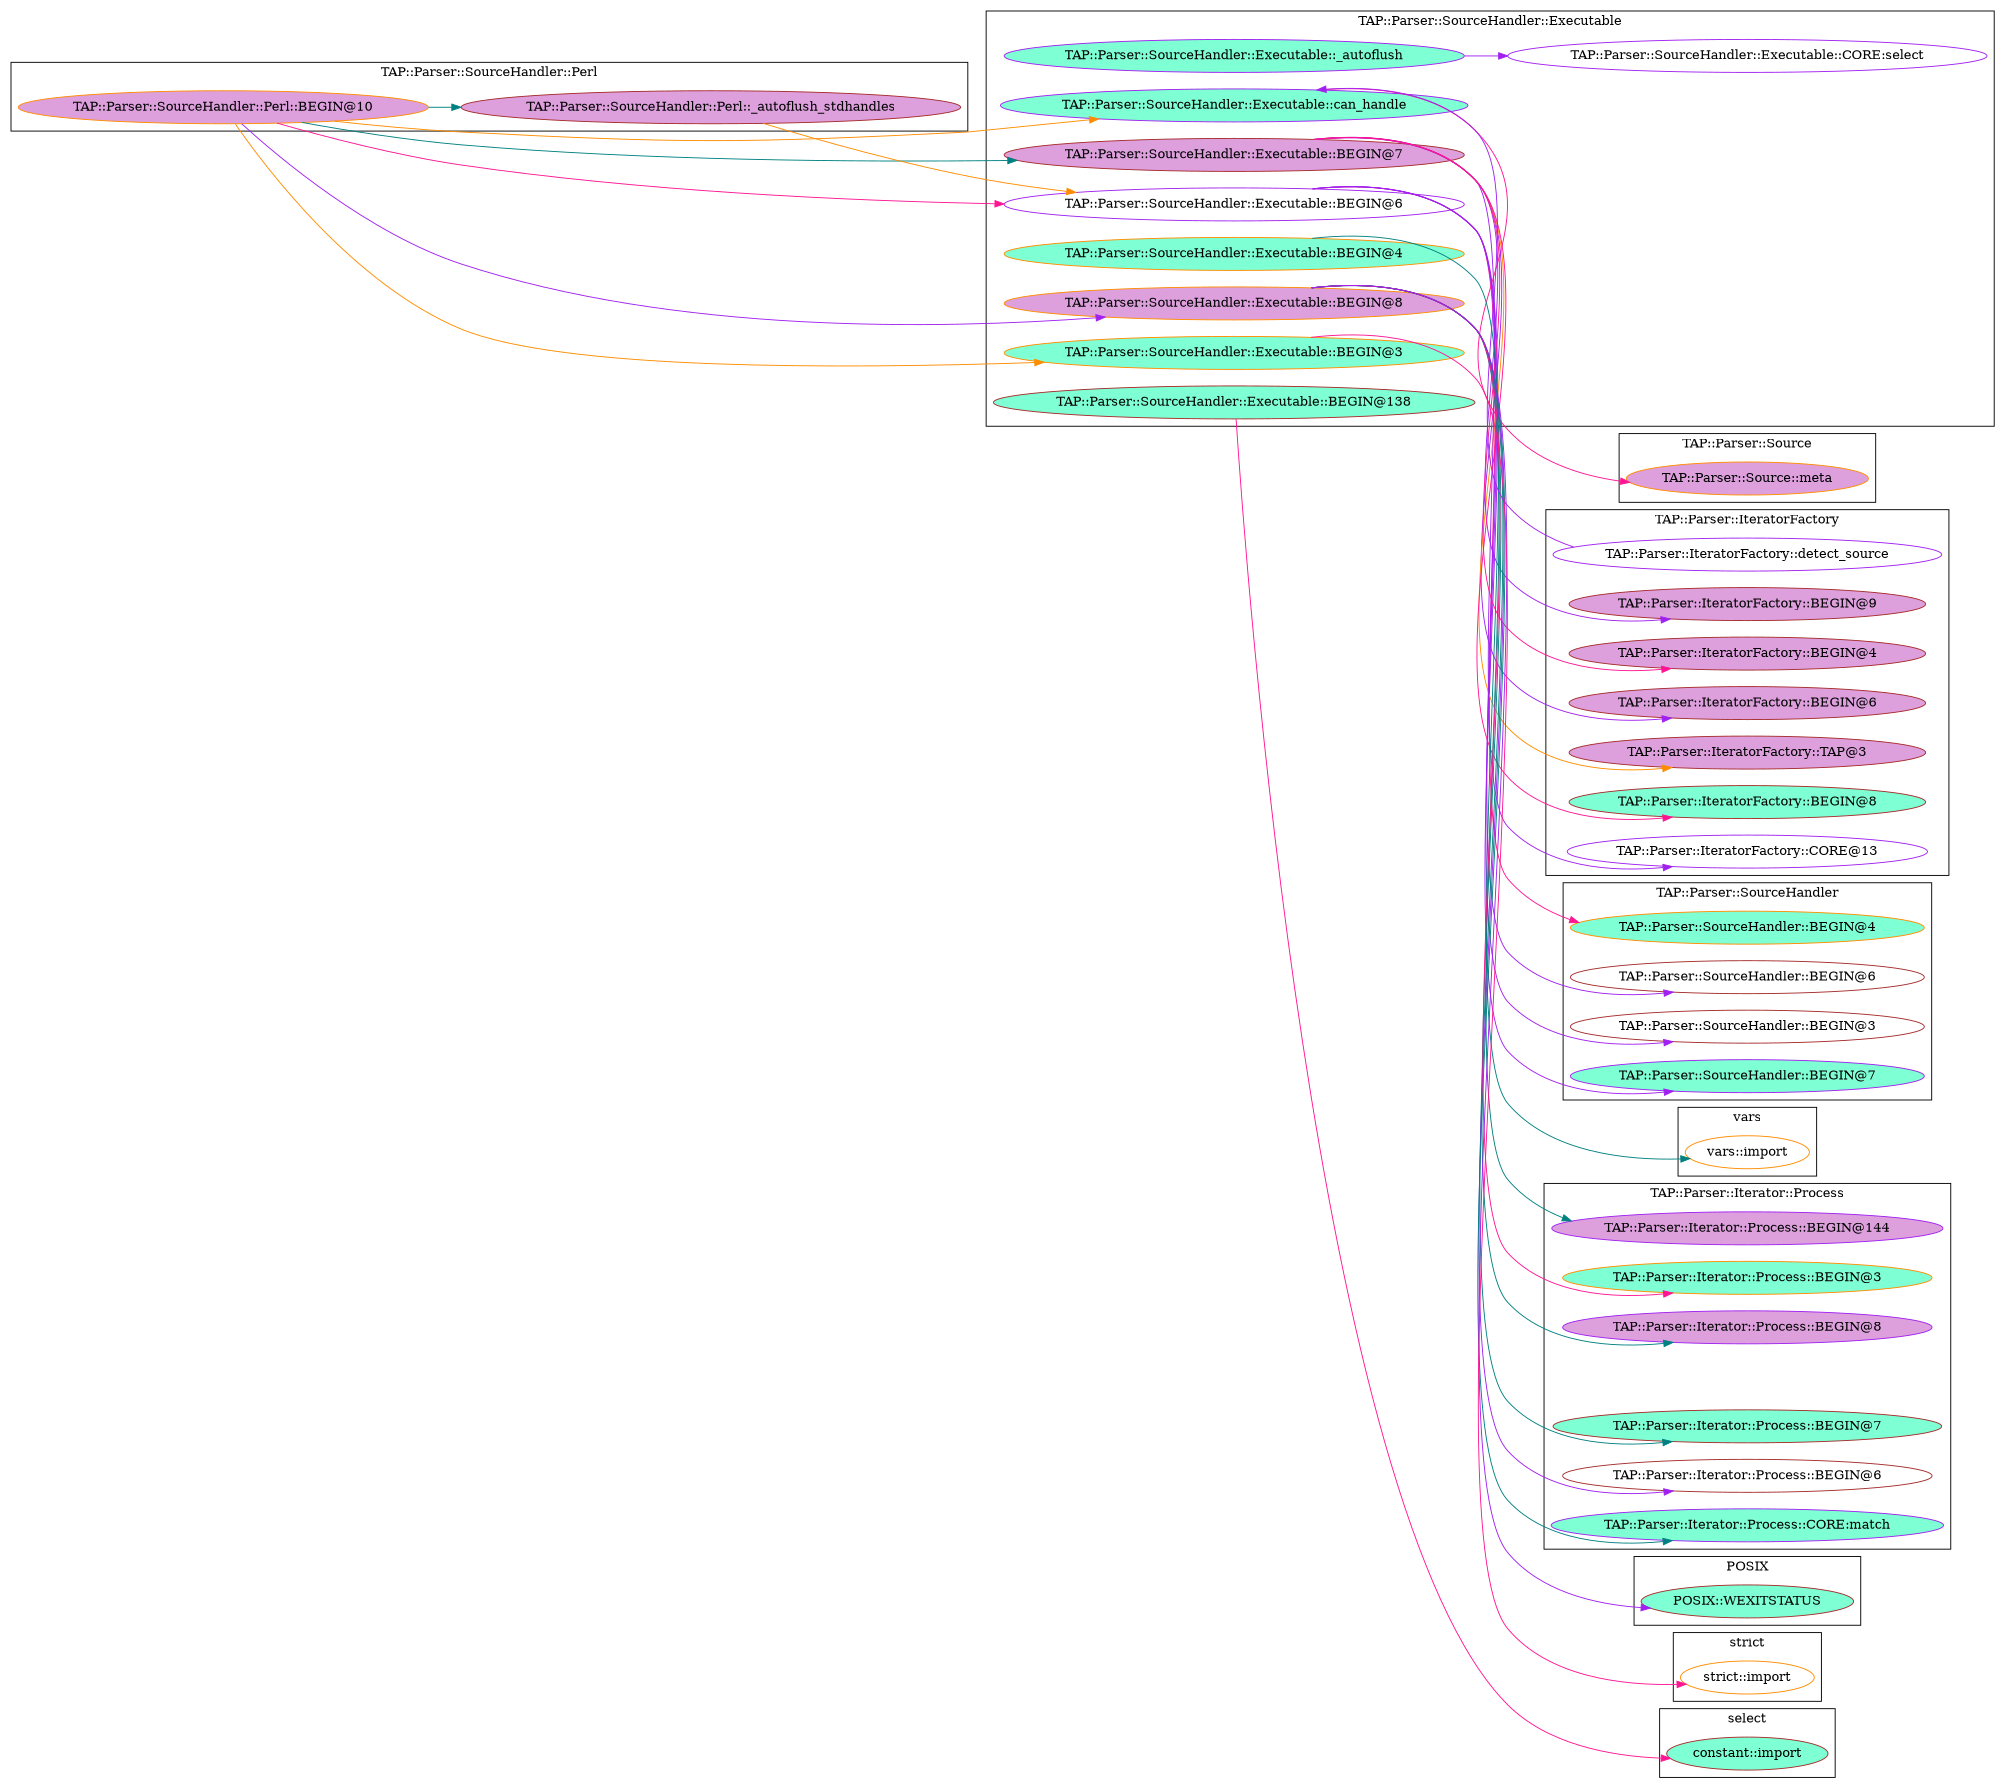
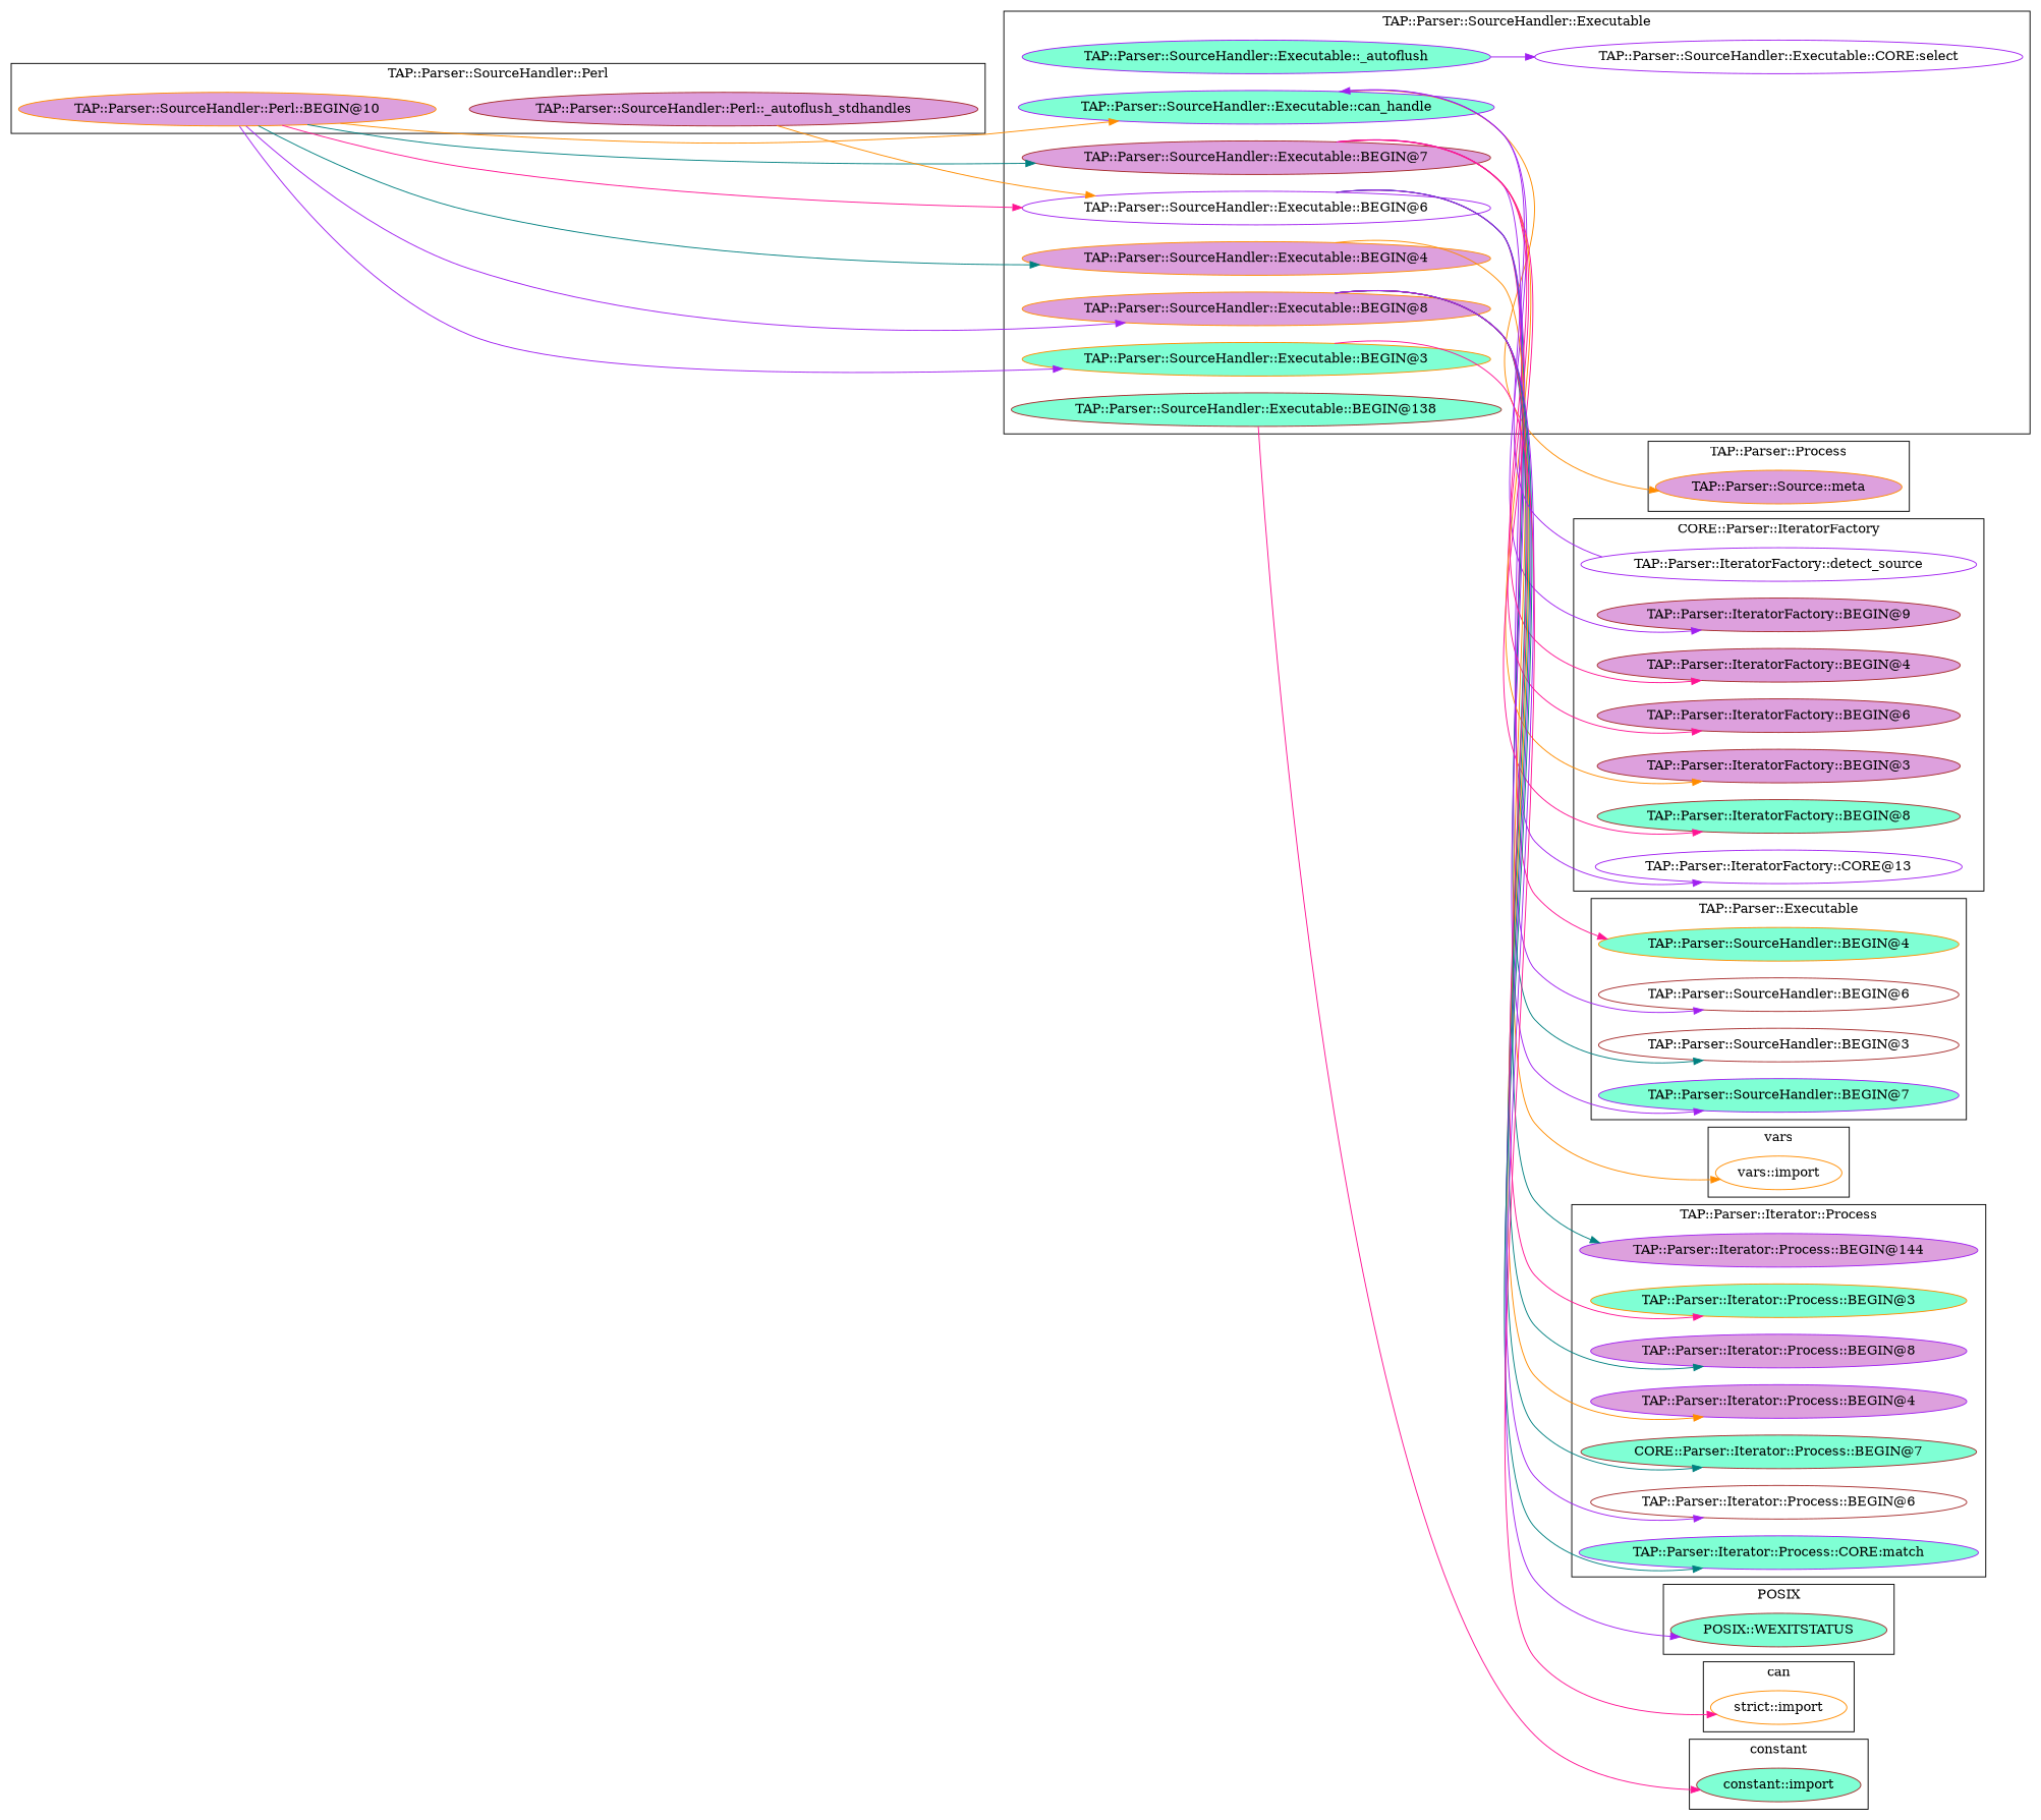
  digraph {
    rankdir=LR
    node [color=brown fillcolor=aquamarine style=filled]
    edge [color=purple]
    "vars::import" [color=darkorange fillcolor=white]
    "TAP::Parser::SourceHandler::Perl::BEGIN@10" [color=darkorange fillcolor=plum]
    "TAP::Parser::SourceHandler::Perl::_autoflush_stdhandles" [fillcolor=plum]
    "strict::import" [color=darkorange fillcolor=white]
    "TAP::Parser::SourceHandler::BEGIN@4" [color=darkorange]
    "TAP::Parser::SourceHandler::BEGIN@6" [fillcolor=white]
    "TAP::Parser::SourceHandler::BEGIN@3" [fillcolor=white]
    "TAP::Parser::SourceHandler::BEGIN@7" [color=purple]
    "TAP::Parser::SourceHandler::Executable::can_handle" [color=purple]
    "TAP::Parser::SourceHandler::Executable::BEGIN@6" [color=purple fillcolor=white]
    "TAP::Parser::SourceHandler::Executable::BEGIN@7" [fillcolor=plum]
-   "TAP::Parser::SourceHandler::Executable::BEGIN@4" [color=darkorange]
+   "TAP::Parser::SourceHandler::Executable::BEGIN@4" [color=darkorange fillcolor=plum]
    "TAP::Parser::SourceHandler::Executable::_autoflush" [color=purple]
    "TAP::Parser::SourceHandler::Executable::BEGIN@8" [color=darkorange fillcolor=plum]
    "TAP::Parser::SourceHandler::Executable::BEGIN@3" [color=darkorange]
    "TAP::Parser::SourceHandler::Executable::CORE:select" [color=purple fillcolor=white]
    "TAP::Parser::SourceHandler::Executable::BEGIN@138"
    "constant::import"
    "TAP::Parser::Source::meta" [color=darkorange fillcolor=plum]
    "TAP::Parser::Iterator::Process::BEGIN@8" [color=purple fillcolor=plum]
-   "TAP::Parser::Iterator::Process::BEGIN@7"
+   "TAP::Parser::Iterator::Process::BEGIN@4" [color=purple fillcolor=plum]
+   "TAP::Parser::Iterator::Process::BEGIN@7" [label="CORE::Parser::Iterator::Process::BEGIN@7"]
    "TAP::Parser::Iterator::Process::BEGIN@6" [fillcolor=white]
    "TAP::Parser::Iterator::Process::CORE:match" [color=purple]
    "TAP::Parser::Iterator::Process::BEGIN@144" [color=purple fillcolor=plum]
    "TAP::Parser::Iterator::Process::BEGIN@3" [color=darkorange]
    "POSIX::WEXITSTATUS"
    "TAP::Parser::IteratorFactory::BEGIN@6" [fillcolor=plum]
-   "TAP::Parser::IteratorFactory::BEGIN@3" [fillcolor=plum label="TAP::Parser::IteratorFactory::TAP@3"]
+   "TAP::Parser::IteratorFactory::BEGIN@3" [fillcolor=plum]
    "TAP::Parser::IteratorFactory::BEGIN@9" [fillcolor=plum]
    n31 [color=purple fillcolor=white label="TAP::Parser::IteratorFactory::CORE@13"]
    "TAP::Parser::IteratorFactory::BEGIN@4" [fillcolor=plum]
    "TAP::Parser::IteratorFactory::detect_source" [color=purple fillcolor=white]
    "TAP::Parser::IteratorFactory::BEGIN@8"
    subgraph cluster_1 {
      label=vars
      "vars::import"
    }
    subgraph cluster_2 {
      label="TAP::Parser::SourceHandler::Perl"
      "TAP::Parser::SourceHandler::Perl::BEGIN@10"
      "TAP::Parser::SourceHandler::Perl::_autoflush_stdhandles"
    }
    subgraph cluster_3 {
-     label="strict"
+     label=can
      "strict::import"
    }
    subgraph cluster_4 {
-     label="TAP::Parser::SourceHandler"
+     label="TAP::Parser::Executable"
      "TAP::Parser::SourceHandler::BEGIN@4"
      "TAP::Parser::SourceHandler::BEGIN@6"
      "TAP::Parser::SourceHandler::BEGIN@3"
      "TAP::Parser::SourceHandler::BEGIN@7"
    }
    subgraph cluster_5 {
      label="TAP::Parser::SourceHandler::Executable"
      "TAP::Parser::SourceHandler::Executable::can_handle"
      "TAP::Parser::SourceHandler::Executable::BEGIN@6"
      "TAP::Parser::SourceHandler::Executable::BEGIN@7"
      "TAP::Parser::SourceHandler::Executable::BEGIN@4"
      "TAP::Parser::SourceHandler::Executable::_autoflush"
      "TAP::Parser::SourceHandler::Executable::BEGIN@8"
      "TAP::Parser::SourceHandler::Executable::BEGIN@3"
      "TAP::Parser::SourceHandler::Executable::CORE:select"
      "TAP::Parser::SourceHandler::Executable::BEGIN@138"
    }
    subgraph cluster_6 {
-     label=select
+     label=constant
      "constant::import"
    }
    subgraph cluster_7 {
-     label="TAP::Parser::Source"
+     label="TAP::Parser::Process"
      "TAP::Parser::Source::meta"
    }
    subgraph cluster_8 {
      label="TAP::Parser::Iterator::Process"
      "TAP::Parser::Iterator::Process::BEGIN@8"
+     "TAP::Parser::Iterator::Process::BEGIN@4"
      "TAP::Parser::Iterator::Process::BEGIN@7"
      "TAP::Parser::Iterator::Process::BEGIN@6"
      "TAP::Parser::Iterator::Process::CORE:match"
      "TAP::Parser::Iterator::Process::BEGIN@144"
      "TAP::Parser::Iterator::Process::BEGIN@3"
    }
    subgraph cluster_9 {
      label=POSIX
      "POSIX::WEXITSTATUS"
    }
    subgraph cluster_10 {
-     label="TAP::Parser::IteratorFactory"
+     label="CORE::Parser::IteratorFactory"
      "TAP::Parser::IteratorFactory::BEGIN@6"
      "TAP::Parser::IteratorFactory::BEGIN@3"
      "TAP::Parser::IteratorFactory::BEGIN@9"
      n31
      "TAP::Parser::IteratorFactory::BEGIN@4"
      "TAP::Parser::IteratorFactory::detect_source"
      "TAP::Parser::IteratorFactory::BEGIN@8"
    }
    "TAP::Parser::SourceHandler::Perl::BEGIN@10" -> "TAP::Parser::SourceHandler::Executable::can_handle" [color=darkorange]
    "TAP::Parser::SourceHandler::Perl::BEGIN@10" -> "TAP::Parser::SourceHandler::Executable::BEGIN@6" [color=deeppink]
    "TAP::Parser::SourceHandler::Perl::BEGIN@10" -> "TAP::Parser::SourceHandler::Executable::BEGIN@7" [color=teal]
-   "TAP::Parser::SourceHandler::Perl::BEGIN@10" -> "TAP::Parser::SourceHandler::Perl::_autoflush_stdhandles" [color=teal]
+   "TAP::Parser::SourceHandler::Perl::BEGIN@10" -> "TAP::Parser::SourceHandler::Executable::BEGIN@4" [color=teal]
    "TAP::Parser::SourceHandler::Perl::BEGIN@10" -> "TAP::Parser::SourceHandler::Executable::BEGIN@8"
-   "TAP::Parser::SourceHandler::Perl::BEGIN@10" -> "TAP::Parser::SourceHandler::Executable::BEGIN@3" [color=darkorange]
+   "TAP::Parser::SourceHandler::Perl::BEGIN@10" -> "TAP::Parser::SourceHandler::Executable::BEGIN@3"
    "TAP::Parser::SourceHandler::Perl::_autoflush_stdhandles" -> "TAP::Parser::SourceHandler::Executable::BEGIN@6" [color=darkorange]
-   "TAP::Parser::SourceHandler::Executable::can_handle" -> "TAP::Parser::Source::meta" [color=deeppink]
+   "TAP::Parser::SourceHandler::Executable::can_handle" -> "TAP::Parser::Source::meta" [color=darkorange]
    "TAP::Parser::SourceHandler::Executable::BEGIN@6" -> "TAP::Parser::SourceHandler::BEGIN@4" [color=deeppink]
    "TAP::Parser::SourceHandler::Executable::BEGIN@6" -> "TAP::Parser::SourceHandler::BEGIN@6"
-   "TAP::Parser::SourceHandler::Executable::BEGIN@6" -> "TAP::Parser::SourceHandler::BEGIN@3"
+   "TAP::Parser::SourceHandler::Executable::BEGIN@6" -> "TAP::Parser::SourceHandler::BEGIN@3" [color=teal]
    "TAP::Parser::SourceHandler::Executable::BEGIN@6" -> "TAP::Parser::SourceHandler::BEGIN@7"
-   "TAP::Parser::SourceHandler::Executable::BEGIN@7" -> "TAP::Parser::IteratorFactory::BEGIN@6"
+   "TAP::Parser::SourceHandler::Executable::BEGIN@7" -> "TAP::Parser::IteratorFactory::BEGIN@6" [color=deeppink]
    "TAP::Parser::SourceHandler::Executable::BEGIN@7" -> "TAP::Parser::IteratorFactory::BEGIN@3" [color=darkorange]
-   "TAP::Parser::SourceHandler::Executable::BEGIN@7" -> "TAP::Parser::IteratorFactory::BEGIN@9"
+   "TAP::Parser::SourceHandler::Executable::can_handle" -> "TAP::Parser::IteratorFactory::BEGIN@9"
    "TAP::Parser::SourceHandler::Executable::BEGIN@7" -> n31
    "TAP::Parser::SourceHandler::Executable::BEGIN@7" -> "TAP::Parser::IteratorFactory::BEGIN@4" [color=deeppink]
    "TAP::Parser::SourceHandler::Executable::BEGIN@7" -> "TAP::Parser::IteratorFactory::BEGIN@8" [color=deeppink]
-   "TAP::Parser::SourceHandler::Executable::BEGIN@4" -> "vars::import" [color=teal]
+   "TAP::Parser::SourceHandler::Executable::BEGIN@4" -> "vars::import" [color=darkorange]
    "TAP::Parser::SourceHandler::Executable::_autoflush" -> "TAP::Parser::SourceHandler::Executable::CORE:select"
    "TAP::Parser::SourceHandler::Executable::BEGIN@8" -> "TAP::Parser::Iterator::Process::BEGIN@8" [color=teal]
+   "TAP::Parser::SourceHandler::Executable::BEGIN@8" -> "TAP::Parser::Iterator::Process::BEGIN@4" [color=darkorange]
    "TAP::Parser::SourceHandler::Executable::BEGIN@8" -> "TAP::Parser::Iterator::Process::BEGIN@7" [color=teal]
    "TAP::Parser::SourceHandler::Executable::BEGIN@8" -> "TAP::Parser::Iterator::Process::BEGIN@6"
    "TAP::Parser::SourceHandler::Executable::BEGIN@8" -> "TAP::Parser::Iterator::Process::CORE:match" [color=teal]
    "TAP::Parser::SourceHandler::Executable::BEGIN@8" -> "TAP::Parser::Iterator::Process::BEGIN@144" [color=teal]
    "TAP::Parser::SourceHandler::Executable::BEGIN@8" -> "TAP::Parser::Iterator::Process::BEGIN@3" [color=deeppink]
    "TAP::Parser::SourceHandler::Executable::BEGIN@8" -> "POSIX::WEXITSTATUS"
    "TAP::Parser::SourceHandler::Executable::BEGIN@3" -> "strict::import" [color=deeppink]
    "TAP::Parser::SourceHandler::Executable::BEGIN@138" -> "constant::import" [color=deeppink]
    "TAP::Parser::IteratorFactory::detect_source" -> "TAP::Parser::SourceHandler::Executable::can_handle"
  }
